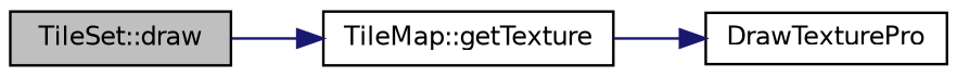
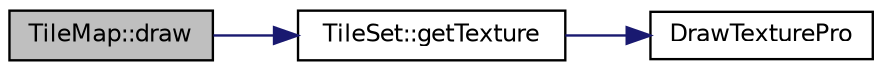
  digraph {
    rankdir=LR
    node [color=black fillcolor=white fontname=Helvetica fontsize=10 shape=record style=filled]
    edge [color=midnightblue fontname=Helvetica fontsize=10 labelfontname=Helvetica labelfontsize=10 style=solid]
-   n1 [fillcolor=grey75 fontcolor=black height=0.2 label="TileSet::draw" width=0.4]
-   n2 [height=0.2 label="TileMap::getTexture" width=0.4]
+   n1 [fillcolor=grey75 fontcolor=black height=0.2 label="TileMap::draw" width=0.4]
+   n2 [height=0.2 label="TileSet::getTexture" width=0.4]
    n3 [height=0.2 label=DrawTexturePro width=0.4]
    n1 -> n2
    n2 -> n3
  }
